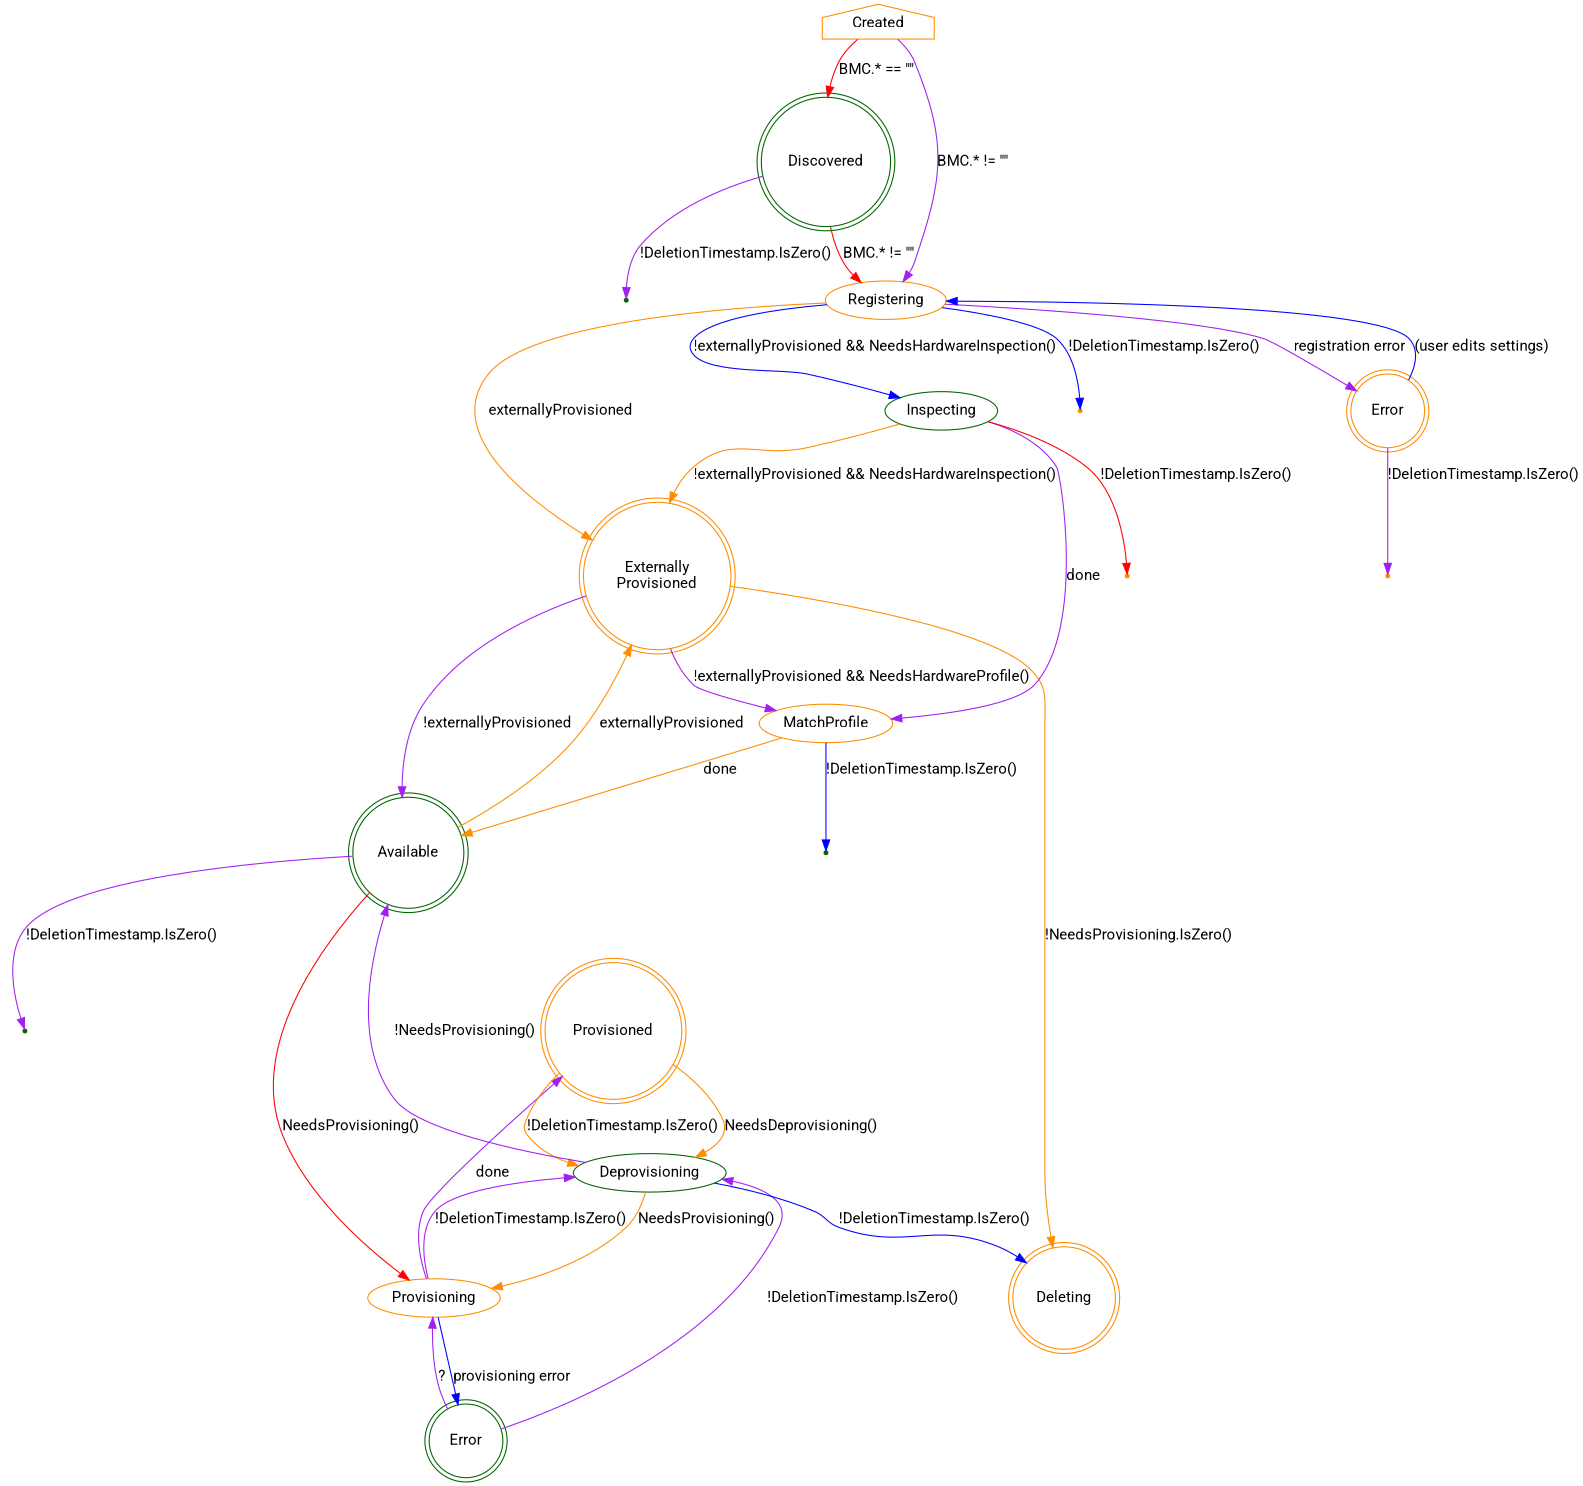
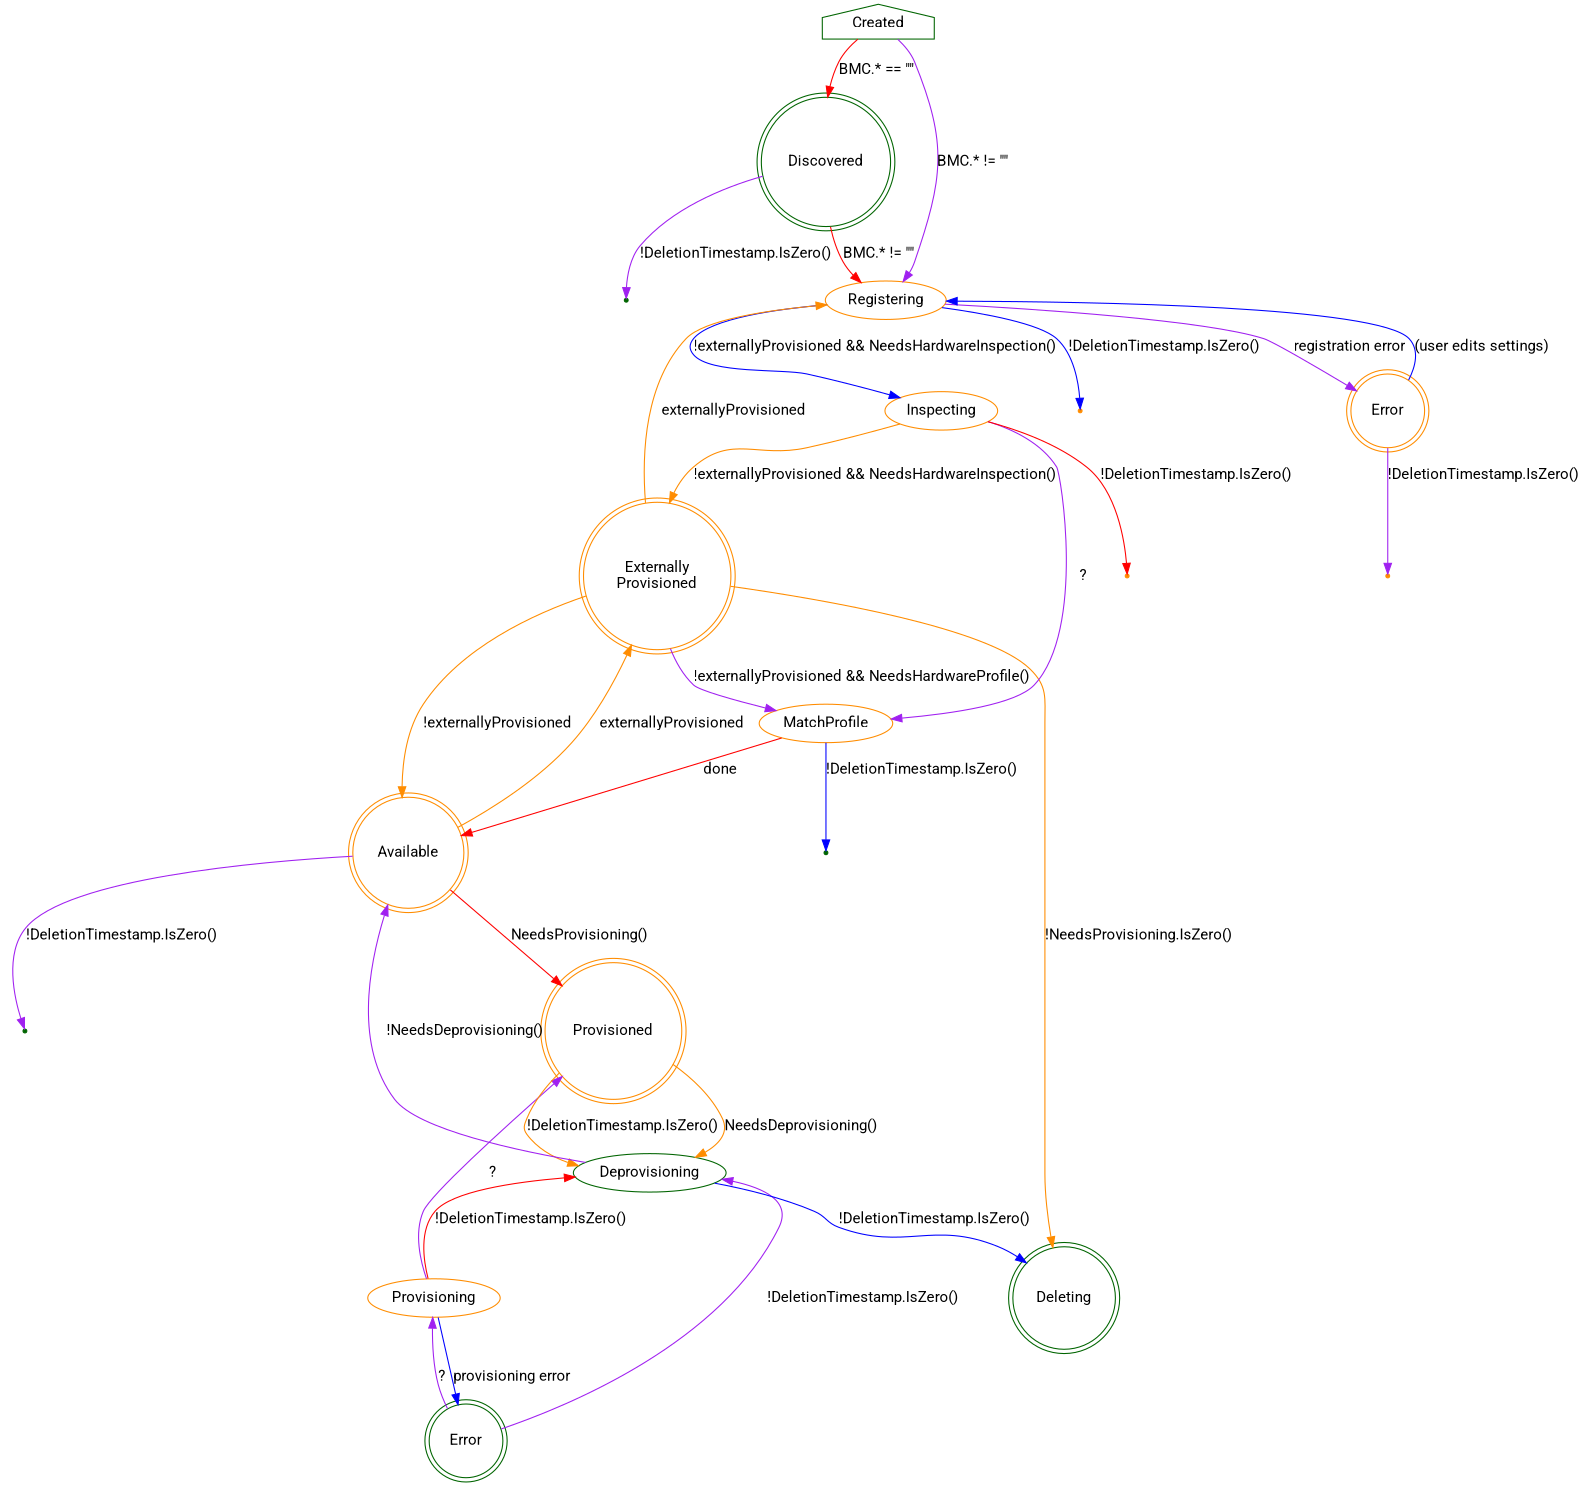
  digraph {
    fontname=Roboto
    node [color=darkorange fontname=Roboto shape=doublecircle]
    edge [color=purple fontname=Roboto]
-   Created [shape=house]
+   Created [color=darkgreen shape=house]
    Discovered [color=darkgreen]
    Registering [shape=""]
    Deleting1 [color=darkgreen shape=point]
    n5 [label="Externally\nProvisioned"]
-   Inspecting [color=darkgreen shape=""]
+   Inspecting [shape=""]
    n7 [label=Error]
    Deleting2 [shape=point]
    MatchProfile [shape=""]
-   Available [color=darkgreen]
-   Deleting
+   Available
+   Deleting [color=darkgreen]
    Deleting3 [shape=point]
    Deleting5 [shape=point]
    Deleting4 [color=darkgreen shape=point]
    Provisioning [shape=""]
    Deleting6 [color=darkgreen shape=point]
    Provisioned
    n18 [color=darkgreen label=Error]
    Deprovisioning [color=darkgreen shape=""]
    Created -> Discovered [color=red label="BMC.* == \"\""]
    Created -> Registering [label="BMC.* != \"\""]
    Discovered -> Registering [color=red label="BMC.* != \"\""]
    Discovered -> Deleting1 [label="!DeletionTimestamp.IsZero()"]
-   Registering -> n5 [color=darkorange label=externallyProvisioned]
+   n5 -> Registering [color=darkorange label=externallyProvisioned]
    Registering -> Inspecting [color=blue label="!externallyProvisioned && NeedsHardwareInspection()"]
    Registering -> n7 [label="registration error" shape=doublecircle]
    Registering -> Deleting2 [color=blue label="!DeletionTimestamp.IsZero()"]
    n5 -> MatchProfile [label="!externallyProvisioned && NeedsHardwareProfile()"]
-   n5 -> Available [label="!externallyProvisioned"]
+   n5 -> Available [color=darkorange label="!externallyProvisioned"]
    n5 -> Deleting [color=darkorange label="!NeedsProvisioning.IsZero()"]
    Inspecting -> n5 [color=darkorange label="!externallyProvisioned && NeedsHardwareInspection()"]
-   Inspecting -> MatchProfile [label=done]
+   Inspecting -> MatchProfile [label="?"]
    Inspecting -> Deleting3 [color=red label="!DeletionTimestamp.IsZero()"]
    n7 -> Registering [color=blue label="(user edits settings)"]
    n7 -> Deleting5 [label="!DeletionTimestamp.IsZero()"]
-   MatchProfile -> Available [color=darkorange label=done]
+   MatchProfile -> Available [color=red label=done]
    MatchProfile -> Deleting4 [color=blue label="!DeletionTimestamp.IsZero()"]
    Available -> n5 [color=darkorange label=externallyProvisioned]
-   Available -> Provisioning [color=red label="NeedsProvisioning()"]
+   Available -> Provisioned [color=red label="NeedsProvisioning()"]
    Available -> Deleting6 [label="!DeletionTimestamp.IsZero()"]
-   Provisioning -> Provisioned [label=done]
+   Provisioning -> Provisioned [label="?"]
    Provisioning -> n18 [color=blue label="provisioning error"]
-   Provisioning -> Deprovisioning [label="!DeletionTimestamp.IsZero()"]
+   Provisioning -> Deprovisioning [color=red label="!DeletionTimestamp.IsZero()"]
    Provisioned -> Deprovisioning [color=darkorange label="NeedsDeprovisioning()"]
    Provisioned -> Deprovisioning [color=darkorange label="!DeletionTimestamp.IsZero()"]
    n18 -> Provisioning [label="?"]
    n18 -> Deprovisioning [label="!DeletionTimestamp.IsZero()"]
-   Deprovisioning -> Available [label="!NeedsProvisioning()"]
+   Deprovisioning -> Available [label="!NeedsDeprovisioning()"]
    Deprovisioning -> Deleting [color=blue label="!DeletionTimestamp.IsZero()"]
-   Deprovisioning -> Provisioning [color=darkorange label="NeedsProvisioning()"]
  }
